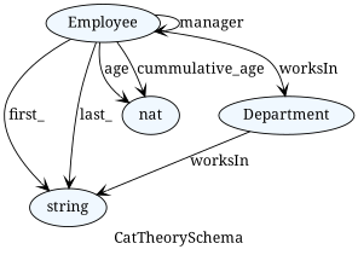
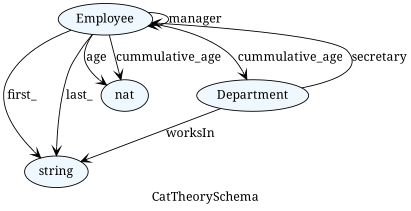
  digraph {
    fontname="Noto Serif"
    label=CatTheorySchema
    node [fillcolor="#f0f8ff" fontname="Noto Serif" shape=ellipse style=filled]
    edge [arrowhead=vee fontname="Noto Serif"]
    n1 [label=string]
    n2 [label=nat]
    n3 [label=Employee]
    n4 [label=Department]
    n3 -> n1 [label=first_]
    n3 -> n1 [label=last_]
    n3 -> n2 [label=age]
    n3 -> n2 [label=cummulative_age]
    n3 -> n3 [label=manager]
-   n3 -> n4 [label=worksIn]
+   n3 -> n4 [label=cummulative_age]
    n4 -> n1 [label=worksIn]
+   n4 -> n3 [label=secretary]
  }
